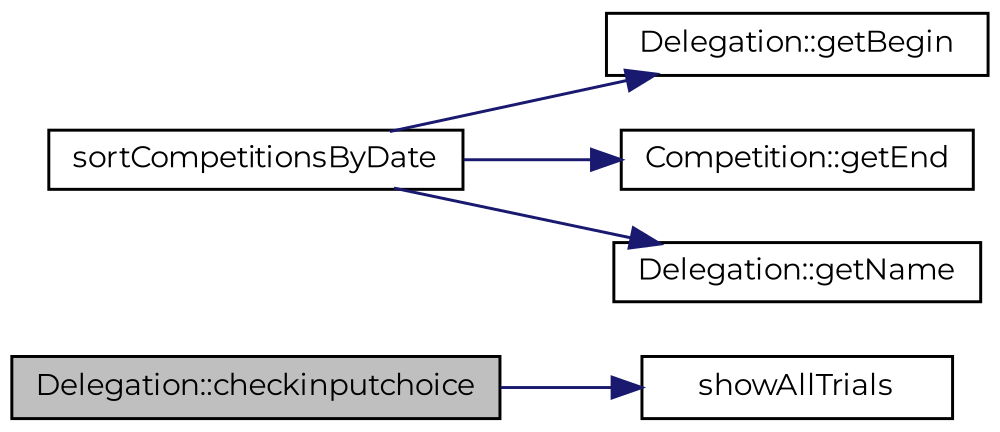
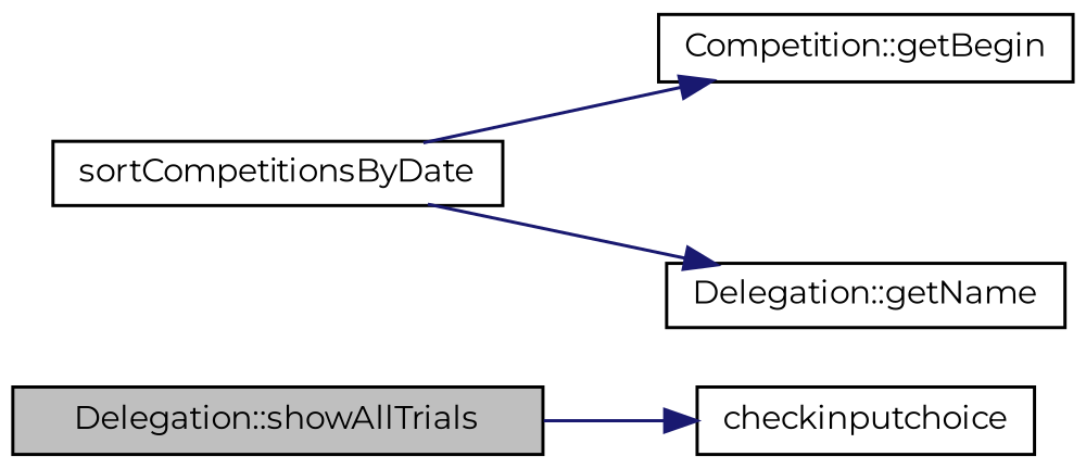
  digraph {
    fontname=Montserrat
    rankdir=LR
    node [color=black fillcolor=white fontname=Montserrat fontsize=10 shape=record style=filled]
    edge [color=midnightblue fontname=Montserrat fontsize=10 labelfontname=Helvetica labelfontsize=10 style=solid]
-   n1 [fillcolor=grey75 fontcolor=black height=0.2 label="Delegation::checkinputchoice" width=0.4]
-   n2 [height=0.2 label=showAllTrials width=0.4]
+   n1 [fillcolor=grey75 fontcolor=black height=0.2 label="Delegation::showAllTrials" width=0.4]
+   n2 [height=0.2 label=checkinputchoice width=0.4]
    n3 [height=0.2 label=sortCompetitionsByDate width=0.4]
-   n4 [height=0.2 label="Delegation::getBegin" width=0.4]
-   n5 [height=0.2 label="Competition::getEnd" width=0.4]
+   n4 [height=0.2 label="Competition::getBegin" width=0.4]
    n6 [height=0.2 label="Delegation::getName" width=0.4]
    n1 -> n2
    n3 -> n4
-   n3 -> n5
    n3 -> n6
  }
